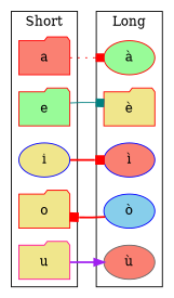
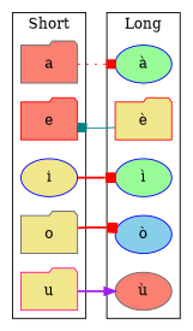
  digraph {
    compound=true
    rankdir=LR
    node [color=red fillcolor=khaki shape=folder style=filled]
    edge [arrowhead=box color=red style=bold]
-   n1 [fillcolor=salmon label=a]
-   n2 [fillcolor=palegreen label=e]
+   n1 [color=gray40 fillcolor=salmon label=a]
+   n2 [fillcolor=salmon label=e]
    n3 [color=blue label=i shape=ellipse]
-   n4 [label=o]
+   n4 [color=gray40 label=o]
    n5 [color=deeppink label=u]
-   n6 [fillcolor=palegreen label="à" shape=ellipse]
+   n6 [color=blue fillcolor=palegreen label="à" shape=ellipse]
    n7 [label="è"]
-   n8 [color=blue fillcolor=salmon label="ì" shape=ellipse]
+   n8 [color=blue fillcolor=palegreen label="ì" shape=ellipse]
    n9 [color=blue fillcolor=skyblue label="ò" shape=ellipse]
    n10 [color=gray40 fillcolor=salmon label="ù" shape=ellipse]
    subgraph cluster_1 {
      label=Short
      n1
      n2
      n3
      n4
      n5
    }
    subgraph cluster_2 {
      label=Long
      n6
      n7
      n8
      n9
      n10
    }
    n1 -> n6 [style=dotted]
-   n2 -> n7 [color=teal style=solid]
+   n7 -> n2 [color=teal style=solid]
    n3 -> n8
-   n9 -> n4
+   n4 -> n9
    n5 -> n10 [arrowhead=normal color=purple]
  }
